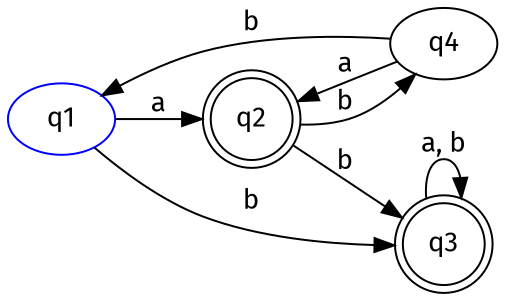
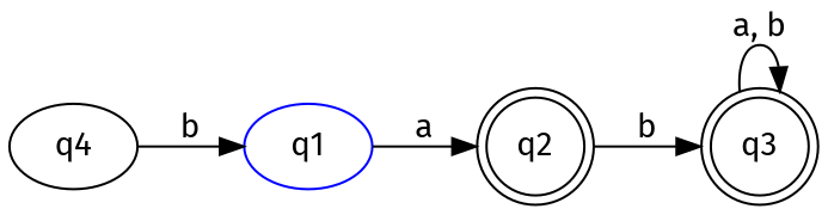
  digraph {
    fontname="Fira Sans"
    rankdir=LR
    node [fontname="Fira Sans"]
    edge [fontname="Fira Sans"]
    q1 [color=blue]
    q2 [shape=doublecircle]
    q3 [shape=doublecircle]
    q4
    q1 -> q2 [label=a]
-   q1 -> q3 [label=b]
    q2 -> q3 [label=b]
-   q2 -> q4 [label=b]
    q3 -> q3 [label="a, b"]
    q4 -> q1 [label=b]
-   q4 -> q2 [label=a]
  }
